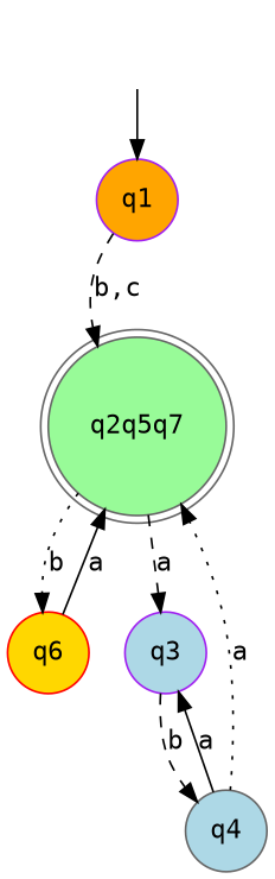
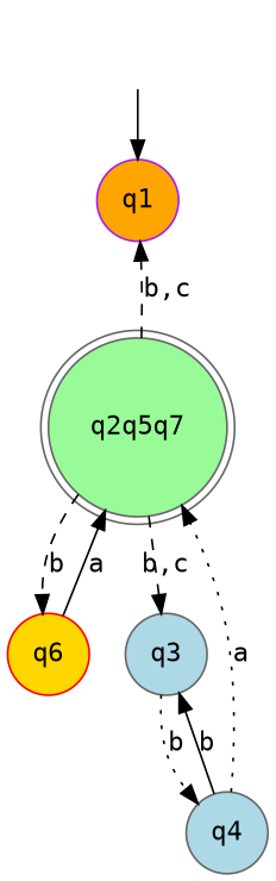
  digraph {
    fontname="DejaVu Sans Mono"
    rankdir=TB
    node [fontname="DejaVu Sans Mono" shape=circle style=filled color=purple fillcolor=lightblue]
    edge [fontname="DejaVu Sans Mono" style=solid]
    q0 [style=invis color="" fillcolor=""]
    q1 [fillcolor=orange]
    q2q5q7 [color=gray40 fillcolor=palegreen shape=doublecircle]
    q6 [color=red fillcolor=gold]
-   q3
+   q3 [color=gray40]
    q4 [color=gray40]
    q0 -> q1
-   q1 -> q2q5q7 [label="b,c" style=dashed]
-   q2q5q7 -> q6 [label=b style=dotted]
-   q2q5q7 -> q3 [label=a style=dashed]
+   q2q5q7 -> q1 [label="b,c" style=dashed]
+   q2q5q7 -> q6 [label=b style=dashed]
+   q2q5q7 -> q3 [label="b,c" style=dashed]
    q6 -> q2q5q7 [label=a]
-   q3 -> q4 [label=b style=dashed]
+   q3 -> q4 [label=b style=dotted]
    q4 -> q2q5q7 [label=a style=dotted]
-   q4 -> q3 [label=a]
+   q4 -> q3 [label=b]
  }
